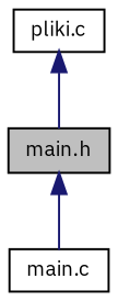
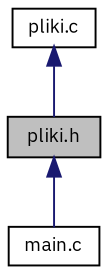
  digraph {
    fontname="IBM Plex Sans"
    node [color=black fillcolor=white fontname="IBM Plex Sans" fontsize=10 shape=record style=filled]
    edge [color=midnightblue dir=back fontname="IBM Plex Sans" fontsize=10 labelfontname=Helvetica labelfontsize=10 style=solid]
-   n1 [fillcolor=grey75 fontcolor=black height=0.2 label="main.h" width=0.4]
+   n1 [fillcolor=grey75 fontcolor=black height=0.2 label="pliki.h" width=0.4]
    n2 [height=0.2 label="main.c" width=0.4]
    n3 [height=0.2 label="pliki.c" width=0.4]
    n1 -> n2
    n3 -> n1
  }
